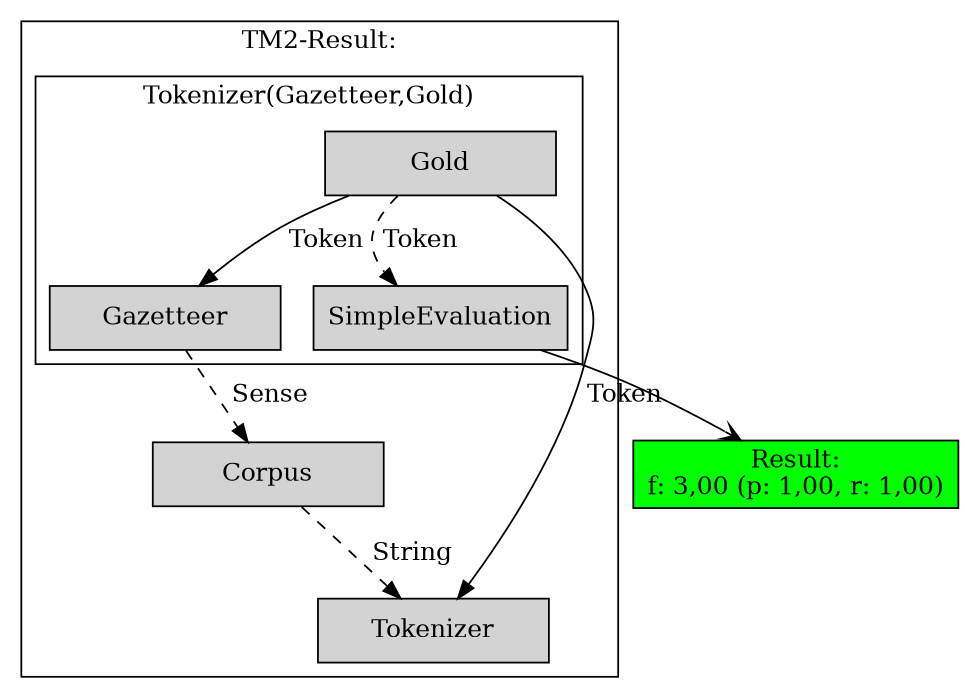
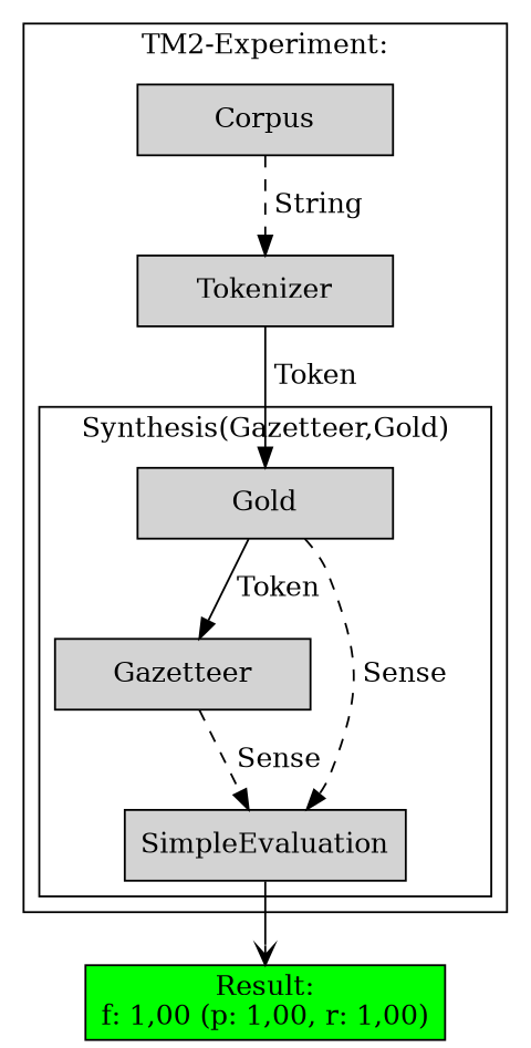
  digraph {
    rankdir=TD
    node [shape=box style=filled]
    edge [style=dashed]
    Gazetteer [width=1.8]
    SimpleEvaluation [width=1.8]
    Gold [width=1.8]
    Corpus [width=1.8]
    Tokenizer [width=1.8]
-   n6 [fillcolor=green label="Result:\nf: 3,00 (p: 1,00, r: 1,00)" width=1.5]
+   n6 [fillcolor=green label="Result:\nf: 1,00 (p: 1,00, r: 1,00)" width=1.5]
    subgraph cluster_1 {
-     label="TM2-Result:"
+     label="TM2-Experiment:"
      Corpus
      Tokenizer
      subgraph cluster_2 {
-       label="Tokenizer(Gazetteer,Gold)"
+       label="Synthesis(Gazetteer,Gold)"
        Gazetteer
        SimpleEvaluation
        Gold
      }
    }
-   Gazetteer -> Corpus [label=" Sense"]
+   Gazetteer -> SimpleEvaluation [label=" Sense"]
    SimpleEvaluation -> n6 [arrowhead=open style=solid]
    Gold -> Gazetteer [label=" Token" style=solid]
-   Gold -> SimpleEvaluation [label=" Token"]
+   Gold -> SimpleEvaluation [label=" Sense"]
    Corpus -> Tokenizer [label=" String"]
-   Gold -> Tokenizer [label=" Token" style=solid]
+   Tokenizer -> Gold [label=" Token" style=solid]
  }
